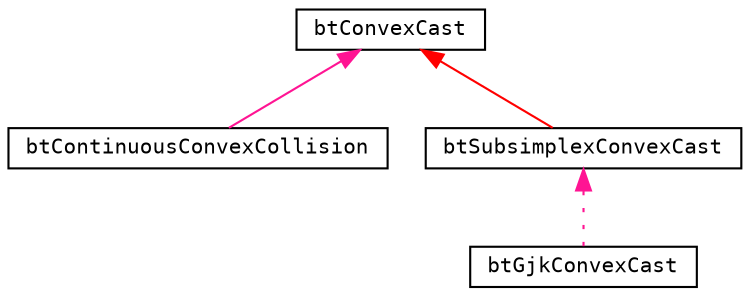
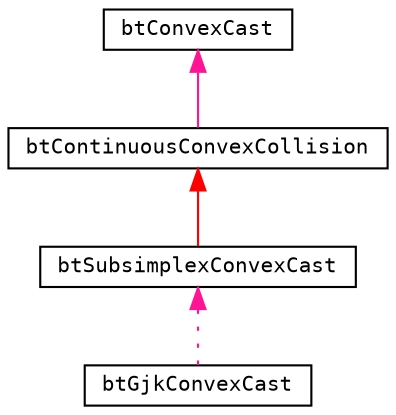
  digraph {
    fontname="DejaVu Sans Mono"
    rankdir=TB
    node [color=black fillcolor=white fontname="DejaVu Sans Mono" fontsize=10 shape=record style=filled]
    edge [color=deeppink dir=back fontname="DejaVu Sans Mono" fontsize=10 labelfontname=Helvetica labelfontsize=10 style=solid]
    n1 [height=0.2 label=btConvexCast width=0.4]
    n2 [height=0.2 label=btContinuousConvexCollision width=0.4]
    n3 [height=0.2 label=btSubsimplexConvexCast width=0.4]
    n4 [height=0.2 label=btGjkConvexCast width=0.4]
    n1 -> n2
-   n1 -> n3 [color=red]
+   n2 -> n3 [color=red]
    n3 -> n4 [style=dotted]
  }
